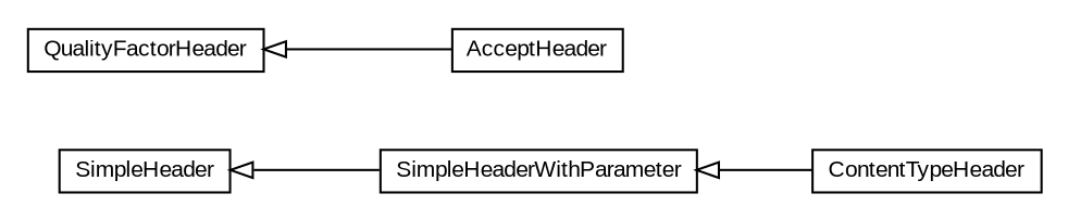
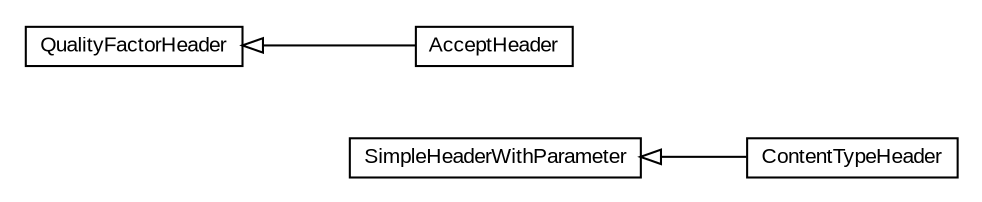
  digraph {
    nodesep=0.25
    rankdir=LR
    ranksep=0.5
    node [fontcolor=black fontname=arial fontsize=10.0 shape=plaintext]
    edge [arrowtail=empty dir=back fontname=arial fontsize=10 headport=p labelfontname=arial labelfontsize=10 tailport=p]
    n1 [label=<<table title="org.turbogwt.net.http.client.header.SimpleHeaderWithParameter" border="0" cellborder="1" cellspacing="0" cellpadding="2" port="p" href="./SimpleHeaderWithParameter.html"> 		<tr><td><table border="0" cellspacing="0" cellpadding="1"> <tr><td align="center" balign="center"> SimpleHeaderWithParameter </td></tr> 		</table></td></tr> 		</table>>]
    n2 [label=<<table title="org.turbogwt.net.http.client.header.ContentTypeHeader" border="0" cellborder="1" cellspacing="0" cellpadding="2" port="p" href="./ContentTypeHeader.html"> 		<tr><td><table border="0" cellspacing="0" cellpadding="1"> <tr><td align="center" balign="center"> ContentTypeHeader </td></tr> 		</table></td></tr> 		</table>>]
-   n3 [label=<<table title="org.turbogwt.net.http.client.header.SimpleHeader" border="0" cellborder="1" cellspacing="0" cellpadding="2" port="p" href="./SimpleHeader.html"> 		<tr><td><table border="0" cellspacing="0" cellpadding="1"> <tr><td align="center" balign="center"> SimpleHeader </td></tr> 		</table></td></tr> 		</table>>]
    n4 [label=<<table title="org.turbogwt.net.http.client.header.QualityFactorHeader" border="0" cellborder="1" cellspacing="0" cellpadding="2" port="p" href="./QualityFactorHeader.html"> 		<tr><td><table border="0" cellspacing="0" cellpadding="1"> <tr><td align="center" balign="center"> QualityFactorHeader </td></tr> 		</table></td></tr> 		</table>>]
    n5 [label=<<table title="org.turbogwt.net.http.client.header.AcceptHeader" border="0" cellborder="1" cellspacing="0" cellpadding="2" port="p" href="./AcceptHeader.html"> 		<tr><td><table border="0" cellspacing="0" cellpadding="1"> <tr><td align="center" balign="center"> AcceptHeader </td></tr> 		</table></td></tr> 		</table>>]
    n1 -> n2
-   n3 -> n1
    n4 -> n5
  }
